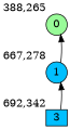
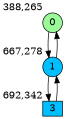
  digraph {
    bgcolor=white
    node [fillcolor=deepskyblue fixedsize=true shape=circle style=filled]
    0 [fillcolor=palegreen height=0.3 width=0.4 xlabel="388,265"]
    1 [height=0.3 width=0.4 xlabel="667,278"]
    3 [height=0.3 shape=box width=0.4 xlabel="692,342"]
+   0 -> 1
    1 -> 0
+   1 -> 3
    3 -> 1
  }
